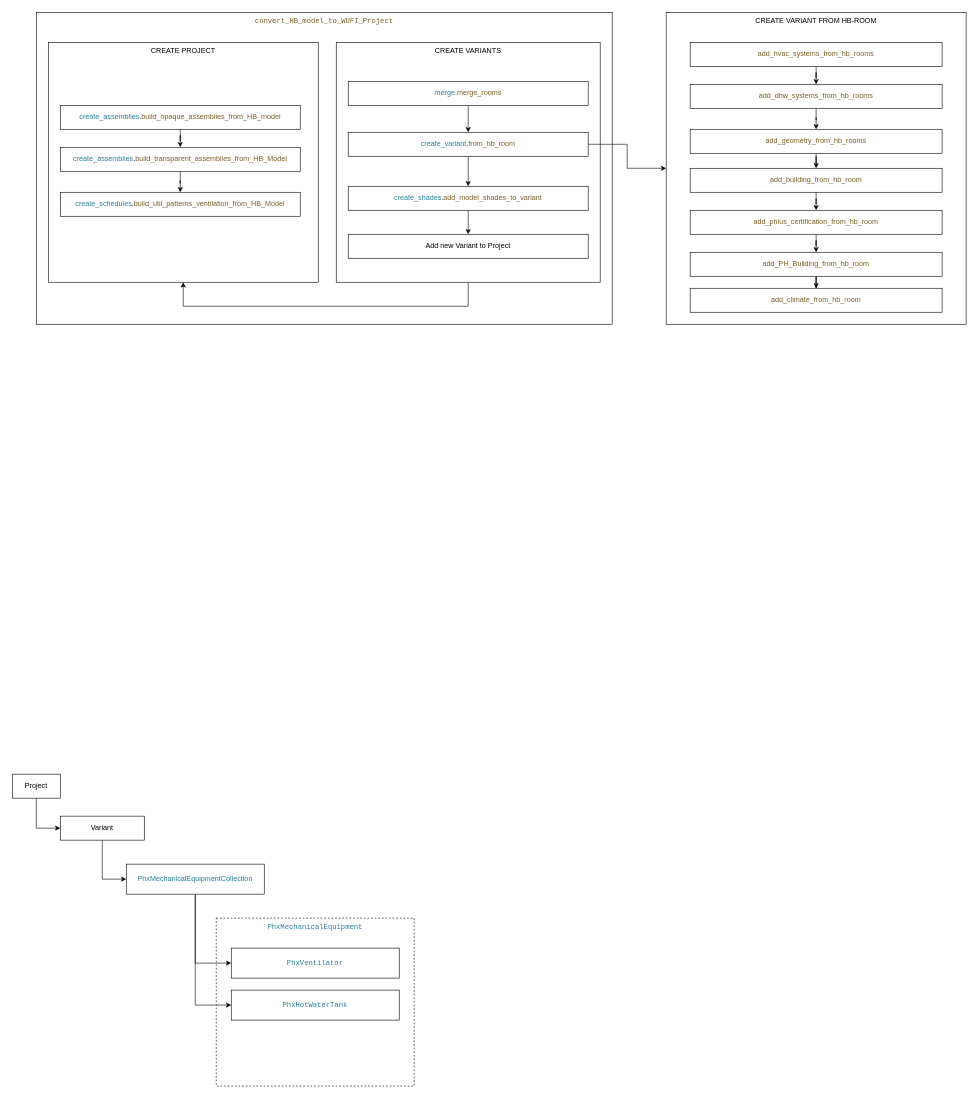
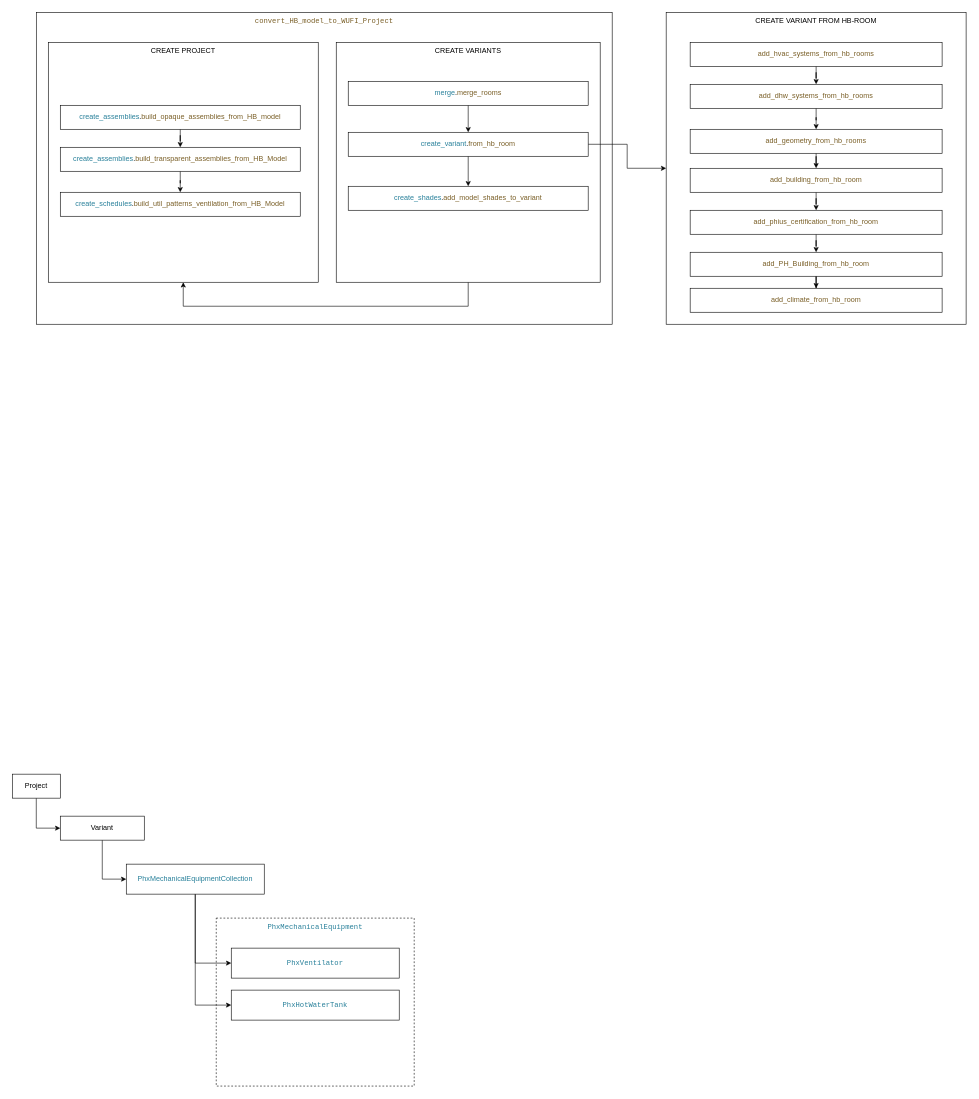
  <mxCell id="0" />
  <mxCell id="1" parent="0" />
  <mxCell id="2" value="CREATE VARIANT FROM HB-ROOM" style="rounded=0;whiteSpace=wrap;html=1;verticalAlign=top;" vertex="1" parent="1"><mxGeometry x="1110" y="20" width="500" height="520" as="geometry" /></mxCell>
  <mxCell id="3" value="&lt;div style=&quot;color: rgb(0 , 0 , 0) ; background-color: rgb(255 , 255 , 255) ; font-family: &amp;#34;source code pro medium&amp;#34; , &amp;#34;roboto mono&amp;#34; , &amp;#34;consolas&amp;#34; , &amp;#34;menlo&amp;#34; , &amp;#34;monaco&amp;#34; , &amp;#34;courier new&amp;#34; , monospace , &amp;#34;menlo&amp;#34; , &amp;#34;monaco&amp;#34; , &amp;#34;courier new&amp;#34; , monospace ; font-weight: normal ; font-size: 12px ; line-height: 18px&quot;&gt;&lt;div&gt;&lt;span style=&quot;color: #795e26&quot;&gt;convert_HB_model_to_WUFI_Project&lt;/span&gt;&lt;/div&gt;&lt;/div&gt;" style="whiteSpace=wrap;html=1;verticalAlign=top;" vertex="1" parent="1"><mxGeometry x="60" y="20" width="960" height="520" as="geometry" /></mxCell>
  <mxCell id="4" value="&lt;div style=&quot;color: rgb(0 , 0 , 0) ; background-color: rgb(255 , 255 , 255) ; font-family: &amp;#34;source code pro medium&amp;#34; , &amp;#34;roboto mono&amp;#34; , &amp;#34;consolas&amp;#34; , &amp;#34;menlo&amp;#34; , &amp;#34;monaco&amp;#34; , &amp;#34;courier new&amp;#34; , monospace , &amp;#34;menlo&amp;#34; , &amp;#34;monaco&amp;#34; , &amp;#34;courier new&amp;#34; , monospace ; font-weight: normal ; font-size: 12px ; line-height: 18px&quot;&gt;&lt;div&gt;&lt;span style=&quot;color: #267f99&quot;&gt;PhxMechanicalEquipment&lt;/span&gt;&lt;/div&gt;&lt;/div&gt;" style="rounded=0;whiteSpace=wrap;html=1;verticalAlign=top;dashed=1;" vertex="1" parent="1"><mxGeometry x="360" y="1530" width="330" height="280" as="geometry" /></mxCell>
  <mxCell id="5" style="edgeStyle=orthogonalEdgeStyle;rounded=0;orthogonalLoop=1;jettySize=auto;html=1;entryX=0;entryY=0.5;entryDx=0;entryDy=0;" edge="1" parent="1" source="7" target="8"><mxGeometry relative="1" as="geometry" /></mxCell>
  <mxCell id="6" style="edgeStyle=orthogonalEdgeStyle;rounded=0;orthogonalLoop=1;jettySize=auto;html=1;entryX=0;entryY=0.5;entryDx=0;entryDy=0;" edge="1" parent="1" source="7" target="9"><mxGeometry relative="1" as="geometry" /></mxCell>
  <mxCell id="7" value="&lt;span style=&quot;color: #267f99&quot;&gt;PhxMechanicalEquipmentCollection&lt;/span&gt;" style="rounded=0;whiteSpace=wrap;html=1;" vertex="1" parent="1"><mxGeometry x="210" y="1440" width="230" height="50" as="geometry" /></mxCell>
  <mxCell id="8" value="&lt;div style=&quot;color: rgb(0 , 0 , 0) ; background-color: rgb(255 , 255 , 255) ; font-family: &amp;#34;source code pro medium&amp;#34; , &amp;#34;roboto mono&amp;#34; , &amp;#34;consolas&amp;#34; , &amp;#34;menlo&amp;#34; , &amp;#34;monaco&amp;#34; , &amp;#34;courier new&amp;#34; , monospace , &amp;#34;menlo&amp;#34; , &amp;#34;monaco&amp;#34; , &amp;#34;courier new&amp;#34; , monospace ; font-weight: normal ; font-size: 12px ; line-height: 18px&quot;&gt;&lt;div&gt;&lt;span style=&quot;color: #267f99&quot;&gt;PhxVentilator&lt;/span&gt;&lt;/div&gt;&lt;/div&gt;" style="rounded=0;whiteSpace=wrap;html=1;" vertex="1" parent="1"><mxGeometry x="385" y="1580" width="280" height="50" as="geometry" /></mxCell>
  <mxCell id="9" value="&lt;div style=&quot;color: rgb(0 , 0 , 0) ; background-color: rgb(255 , 255 , 255) ; font-family: &amp;#34;source code pro medium&amp;#34; , &amp;#34;roboto mono&amp;#34; , &amp;#34;consolas&amp;#34; , &amp;#34;menlo&amp;#34; , &amp;#34;monaco&amp;#34; , &amp;#34;courier new&amp;#34; , monospace , &amp;#34;menlo&amp;#34; , &amp;#34;monaco&amp;#34; , &amp;#34;courier new&amp;#34; , monospace ; font-weight: normal ; font-size: 12px ; line-height: 18px&quot;&gt;&lt;div&gt;&lt;span style=&quot;color: #267f99&quot;&gt;PhxHotWaterTank&lt;/span&gt;&lt;/div&gt;&lt;/div&gt;" style="rounded=0;whiteSpace=wrap;html=1;" vertex="1" parent="1"><mxGeometry x="385" y="1650" width="280" height="50" as="geometry" /></mxCell>
  <mxCell id="10" style="edgeStyle=orthogonalEdgeStyle;rounded=0;orthogonalLoop=1;jettySize=auto;html=1;entryX=0;entryY=0.5;entryDx=0;entryDy=0;" edge="1" parent="1" source="11" target="7"><mxGeometry relative="1" as="geometry" /></mxCell>
  <mxCell id="11" value="Variant" style="rounded=0;whiteSpace=wrap;html=1;" vertex="1" parent="1"><mxGeometry x="100" y="1360" width="140" height="40" as="geometry" /></mxCell>
  <mxCell id="12" style="edgeStyle=orthogonalEdgeStyle;rounded=0;orthogonalLoop=1;jettySize=auto;html=1;entryX=0;entryY=0.5;entryDx=0;entryDy=0;" edge="1" parent="1" source="13" target="11"><mxGeometry relative="1" as="geometry" /></mxCell>
  <mxCell id="13" value="Project" style="rounded=0;whiteSpace=wrap;html=1;" vertex="1" parent="1"><mxGeometry x="20" y="1290" width="80" height="40" as="geometry" /></mxCell>
  <mxCell id="14" value="CREATE PROJECT" style="rounded=0;whiteSpace=wrap;html=1;verticalAlign=top;" vertex="1" parent="1"><mxGeometry x="80" y="70" width="450" height="400" as="geometry" /></mxCell>
  <mxCell id="15" style="edgeStyle=orthogonalEdgeStyle;rounded=0;orthogonalLoop=1;jettySize=auto;html=1;" edge="1" parent="1" source="16" target="18"><mxGeometry relative="1" as="geometry" /></mxCell>
  <mxCell id="16" value="&lt;span style=&quot;color: #267f99&quot;&gt;create_assemblies&lt;/span&gt;&lt;span style=&quot;color: #000000&quot;&gt;.&lt;/span&gt;&lt;span style=&quot;color: #795e26&quot;&gt;build_opaque_assemblies_from_HB_model&lt;/span&gt;" style="whiteSpace=wrap;html=1;" vertex="1" parent="1"><mxGeometry x="100" y="175" width="400" height="40" as="geometry" /></mxCell>
  <mxCell id="17" style="edgeStyle=orthogonalEdgeStyle;rounded=0;orthogonalLoop=1;jettySize=auto;html=1;entryX=0.5;entryY=0;entryDx=0;entryDy=0;" edge="1" parent="1" source="18" target="19"><mxGeometry relative="1" as="geometry" /></mxCell>
  <mxCell id="18" value="&lt;span style=&quot;color: #267f99&quot;&gt;create_assemblies&lt;/span&gt;&lt;span style=&quot;color: #000000&quot;&gt;.&lt;/span&gt;&lt;span style=&quot;color: #795e26&quot;&gt;build_transparent_assemblies_from_HB_Model&lt;/span&gt;" style="whiteSpace=wrap;html=1;" vertex="1" parent="1"><mxGeometry x="100" y="245" width="400" height="40" as="geometry" /></mxCell>
  <mxCell id="19" value="&lt;span style=&quot;color: #000000&quot;&gt;&lt;/span&gt;&lt;span style=&quot;color: #267f99&quot;&gt;create_schedules&lt;/span&gt;&lt;span style=&quot;color: #000000&quot;&gt;&lt;/span&gt;&lt;span style=&quot;color: #000000&quot;&gt;.&lt;/span&gt;&lt;span style=&quot;color: #000000&quot;&gt;&lt;/span&gt;&lt;span style=&quot;color: #795e26&quot;&gt;build_util_patterns_ventilation_from_HB_Model&lt;/span&gt;&lt;span style=&quot;color: #000000&quot;&gt;&lt;/span&gt;&lt;span style=&quot;color: #795e26&quot;&gt;&lt;/span&gt;" style="whiteSpace=wrap;html=1;" vertex="1" parent="1"><mxGeometry x="100" y="320" width="400" height="40" as="geometry" /></mxCell>
  <mxCell id="20" style="edgeStyle=orthogonalEdgeStyle;rounded=0;orthogonalLoop=1;jettySize=auto;html=1;entryX=0.5;entryY=1;entryDx=0;entryDy=0;" edge="1" parent="1" source="21" target="14"><mxGeometry relative="1" as="geometry"><Array as="points"><mxPoint x="780" y="510" /><mxPoint x="305" y="510" /></Array></mxGeometry></mxCell>
  <mxCell id="21" value="CREATE VARIANTS" style="rounded=0;whiteSpace=wrap;html=1;verticalAlign=top;" vertex="1" parent="1"><mxGeometry x="560" y="70" width="440" height="400" as="geometry" /></mxCell>
  <mxCell id="22" style="edgeStyle=orthogonalEdgeStyle;rounded=0;orthogonalLoop=1;jettySize=auto;html=1;entryX=0.5;entryY=0;entryDx=0;entryDy=0;" edge="1" parent="1" source="23" target="26"><mxGeometry relative="1" as="geometry" /></mxCell>
  <mxCell id="23" value="&lt;span style=&quot;color: #267f99&quot;&gt;merge&lt;/span&gt;&lt;span style=&quot;color: #000000&quot;&gt;.&lt;/span&gt;&lt;span style=&quot;color: #795e26&quot;&gt;merge_rooms&lt;/span&gt;" style="whiteSpace=wrap;html=1;" vertex="1" parent="1"><mxGeometry x="580" y="135" width="400" height="40" as="geometry" /></mxCell>
  <mxCell id="24" style="edgeStyle=orthogonalEdgeStyle;rounded=0;orthogonalLoop=1;jettySize=auto;html=1;entryX=0.5;entryY=0;entryDx=0;entryDy=0;" edge="1" parent="1" source="26" target="28"><mxGeometry relative="1" as="geometry" /></mxCell>
  <mxCell id="25" style="edgeStyle=orthogonalEdgeStyle;rounded=0;orthogonalLoop=1;jettySize=auto;html=1;entryX=0;entryY=0.5;entryDx=0;entryDy=0;" edge="1" parent="1" source="26" target="2"><mxGeometry relative="1" as="geometry" /></mxCell>
  <mxCell id="26" value="&lt;span style=&quot;color: #267f99&quot;&gt;create_variant&lt;/span&gt;&lt;span style=&quot;color: #000000&quot;&gt;.&lt;/span&gt;&lt;span style=&quot;color: #795e26&quot;&gt;from_hb_room&lt;/span&gt;&lt;span style=&quot;color: #000000&quot;&gt;&lt;/span&gt;" style="whiteSpace=wrap;html=1;" vertex="1" parent="1"><mxGeometry x="580" y="220" width="400" height="40" as="geometry" /></mxCell>
- <mxCell id="27" style="edgeStyle=orthogonalEdgeStyle;rounded=0;orthogonalLoop=1;jettySize=auto;html=1;entryX=0.5;entryY=0;entryDx=0;entryDy=0;" edge="1" parent="1" source="28" target="29"><mxGeometry relative="1" as="geometry" /></mxCell>
  <mxCell id="28" value="&lt;span style=&quot;color: #267f99&quot;&gt;create_shades&lt;/span&gt;&lt;span style=&quot;color: #000000&quot;&gt;.&lt;/span&gt;&lt;span style=&quot;color: #795e26&quot;&gt;add_model_shades_to_variant&lt;/span&gt;" style="whiteSpace=wrap;html=1;" vertex="1" parent="1"><mxGeometry x="580" y="310" width="400" height="40" as="geometry" /></mxCell>
- <mxCell id="29" value="Add new Variant to Project" style="whiteSpace=wrap;html=1;" vertex="1" parent="1"><mxGeometry x="580" y="390" width="400" height="40" as="geometry" /></mxCell>
  <mxCell id="30" style="edgeStyle=orthogonalEdgeStyle;rounded=0;orthogonalLoop=1;jettySize=auto;html=1;entryX=0.5;entryY=0;entryDx=0;entryDy=0;" edge="1" parent="1" source="31" target="33"><mxGeometry relative="1" as="geometry" /></mxCell>
  <mxCell id="31" value="&lt;span style=&quot;color: #000000&quot;&gt;&lt;/span&gt;&lt;span style=&quot;color: #795e26&quot;&gt;add_hvac_systems_from_hb_rooms&lt;/span&gt;" style="rounded=0;whiteSpace=wrap;html=1;" vertex="1" parent="1"><mxGeometry x="1150" y="70" width="420" height="40" as="geometry" /></mxCell>
  <mxCell id="32" style="edgeStyle=orthogonalEdgeStyle;rounded=0;orthogonalLoop=1;jettySize=auto;html=1;entryX=0.5;entryY=0;entryDx=0;entryDy=0;" edge="1" parent="1" source="33" target="35"><mxGeometry relative="1" as="geometry" /></mxCell>
  <mxCell id="33" value="&lt;span style=&quot;color: #000000&quot;&gt;&lt;/span&gt;&lt;span style=&quot;color: #795e26&quot;&gt;add_dhw_systems_from_hb_rooms&lt;/span&gt;" style="rounded=0;whiteSpace=wrap;html=1;" vertex="1" parent="1"><mxGeometry x="1150" y="140" width="420" height="40" as="geometry" /></mxCell>
  <mxCell id="34" style="edgeStyle=orthogonalEdgeStyle;rounded=0;orthogonalLoop=1;jettySize=auto;html=1;entryX=0.5;entryY=0;entryDx=0;entryDy=0;" edge="1" parent="1" source="35" target="37"><mxGeometry relative="1" as="geometry" /></mxCell>
  <mxCell id="35" value="&lt;span style=&quot;color: #000000&quot;&gt;&lt;/span&gt;&lt;span style=&quot;color: #795e26&quot;&gt;add_geometry_from_hb_rooms&lt;/span&gt;" style="rounded=0;whiteSpace=wrap;html=1;" vertex="1" parent="1"><mxGeometry x="1150" y="215" width="420" height="40" as="geometry" /></mxCell>
  <mxCell id="36" style="edgeStyle=orthogonalEdgeStyle;rounded=0;orthogonalLoop=1;jettySize=auto;html=1;entryX=0.5;entryY=0;entryDx=0;entryDy=0;" edge="1" parent="1" source="37" target="39"><mxGeometry relative="1" as="geometry" /></mxCell>
  <mxCell id="37" value="&lt;span style=&quot;color: #000000&quot;&gt;&lt;/span&gt;&lt;span style=&quot;color: #795e26&quot;&gt;add_building_from_hb_room&lt;/span&gt;" style="rounded=0;whiteSpace=wrap;html=1;" vertex="1" parent="1"><mxGeometry x="1150" y="280" width="420" height="40" as="geometry" /></mxCell>
  <mxCell id="38" style="edgeStyle=orthogonalEdgeStyle;rounded=0;orthogonalLoop=1;jettySize=auto;html=1;" edge="1" parent="1" source="39" target="41"><mxGeometry relative="1" as="geometry" /></mxCell>
  <mxCell id="39" value="&lt;span style=&quot;color: #000000&quot;&gt;&lt;/span&gt;&lt;span style=&quot;color: #795e26&quot;&gt;add_phius_certification_from_hb_room&lt;/span&gt;" style="rounded=0;whiteSpace=wrap;html=1;" vertex="1" parent="1"><mxGeometry x="1150" y="350" width="420" height="40" as="geometry" /></mxCell>
  <mxCell id="40" style="edgeStyle=orthogonalEdgeStyle;rounded=0;orthogonalLoop=1;jettySize=auto;html=1;entryX=0.5;entryY=0;entryDx=0;entryDy=0;" edge="1" parent="1" source="41" target="42"><mxGeometry relative="1" as="geometry" /></mxCell>
  <mxCell id="41" value="&lt;span style=&quot;color: #000000&quot;&gt;&lt;/span&gt;&lt;span style=&quot;color: #795e26&quot;&gt;add_PH_Building_from_hb_room&lt;/span&gt;" style="rounded=0;whiteSpace=wrap;html=1;" vertex="1" parent="1"><mxGeometry x="1150" y="420" width="420" height="40" as="geometry" /></mxCell>
  <mxCell id="42" value="&lt;span style=&quot;color: #000000&quot;&gt;&lt;/span&gt;&lt;span style=&quot;color: #795e26&quot;&gt;add_climate_from_hb_room&lt;/span&gt;" style="rounded=0;whiteSpace=wrap;html=1;" vertex="1" parent="1"><mxGeometry x="1150" y="480" width="420" height="40" as="geometry" /></mxCell>
